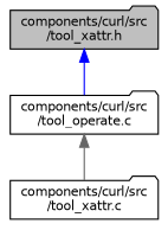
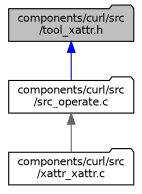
  digraph {
    node [color=black fillcolor=white fontname=Helvetica fontsize=10 shape=folder style=filled]
    edge [dir=back fontname=Helvetica fontsize=10 labelfontname=Helvetica labelfontsize=10 style=solid]
    n1 [fillcolor=grey75 fontcolor=black height=0.2 label="components/curl/src\l/tool_xattr.h" width=0.4]
-   n2 [height=0.2 label="components/curl/src\l/tool_operate.c" width=0.4]
-   n3 [height=0.2 label="components/curl/src\l/tool_xattr.c" width=0.4]
+   n2 [height=0.2 label="components/curl/src\l/src_operate.c" width=0.4]
+   n3 [height=0.2 label="components/curl/src\l/xattr_xattr.c" width=0.4]
    n1 -> n2 [color=blue]
    n2 -> n3 [color=gray40]
  }
